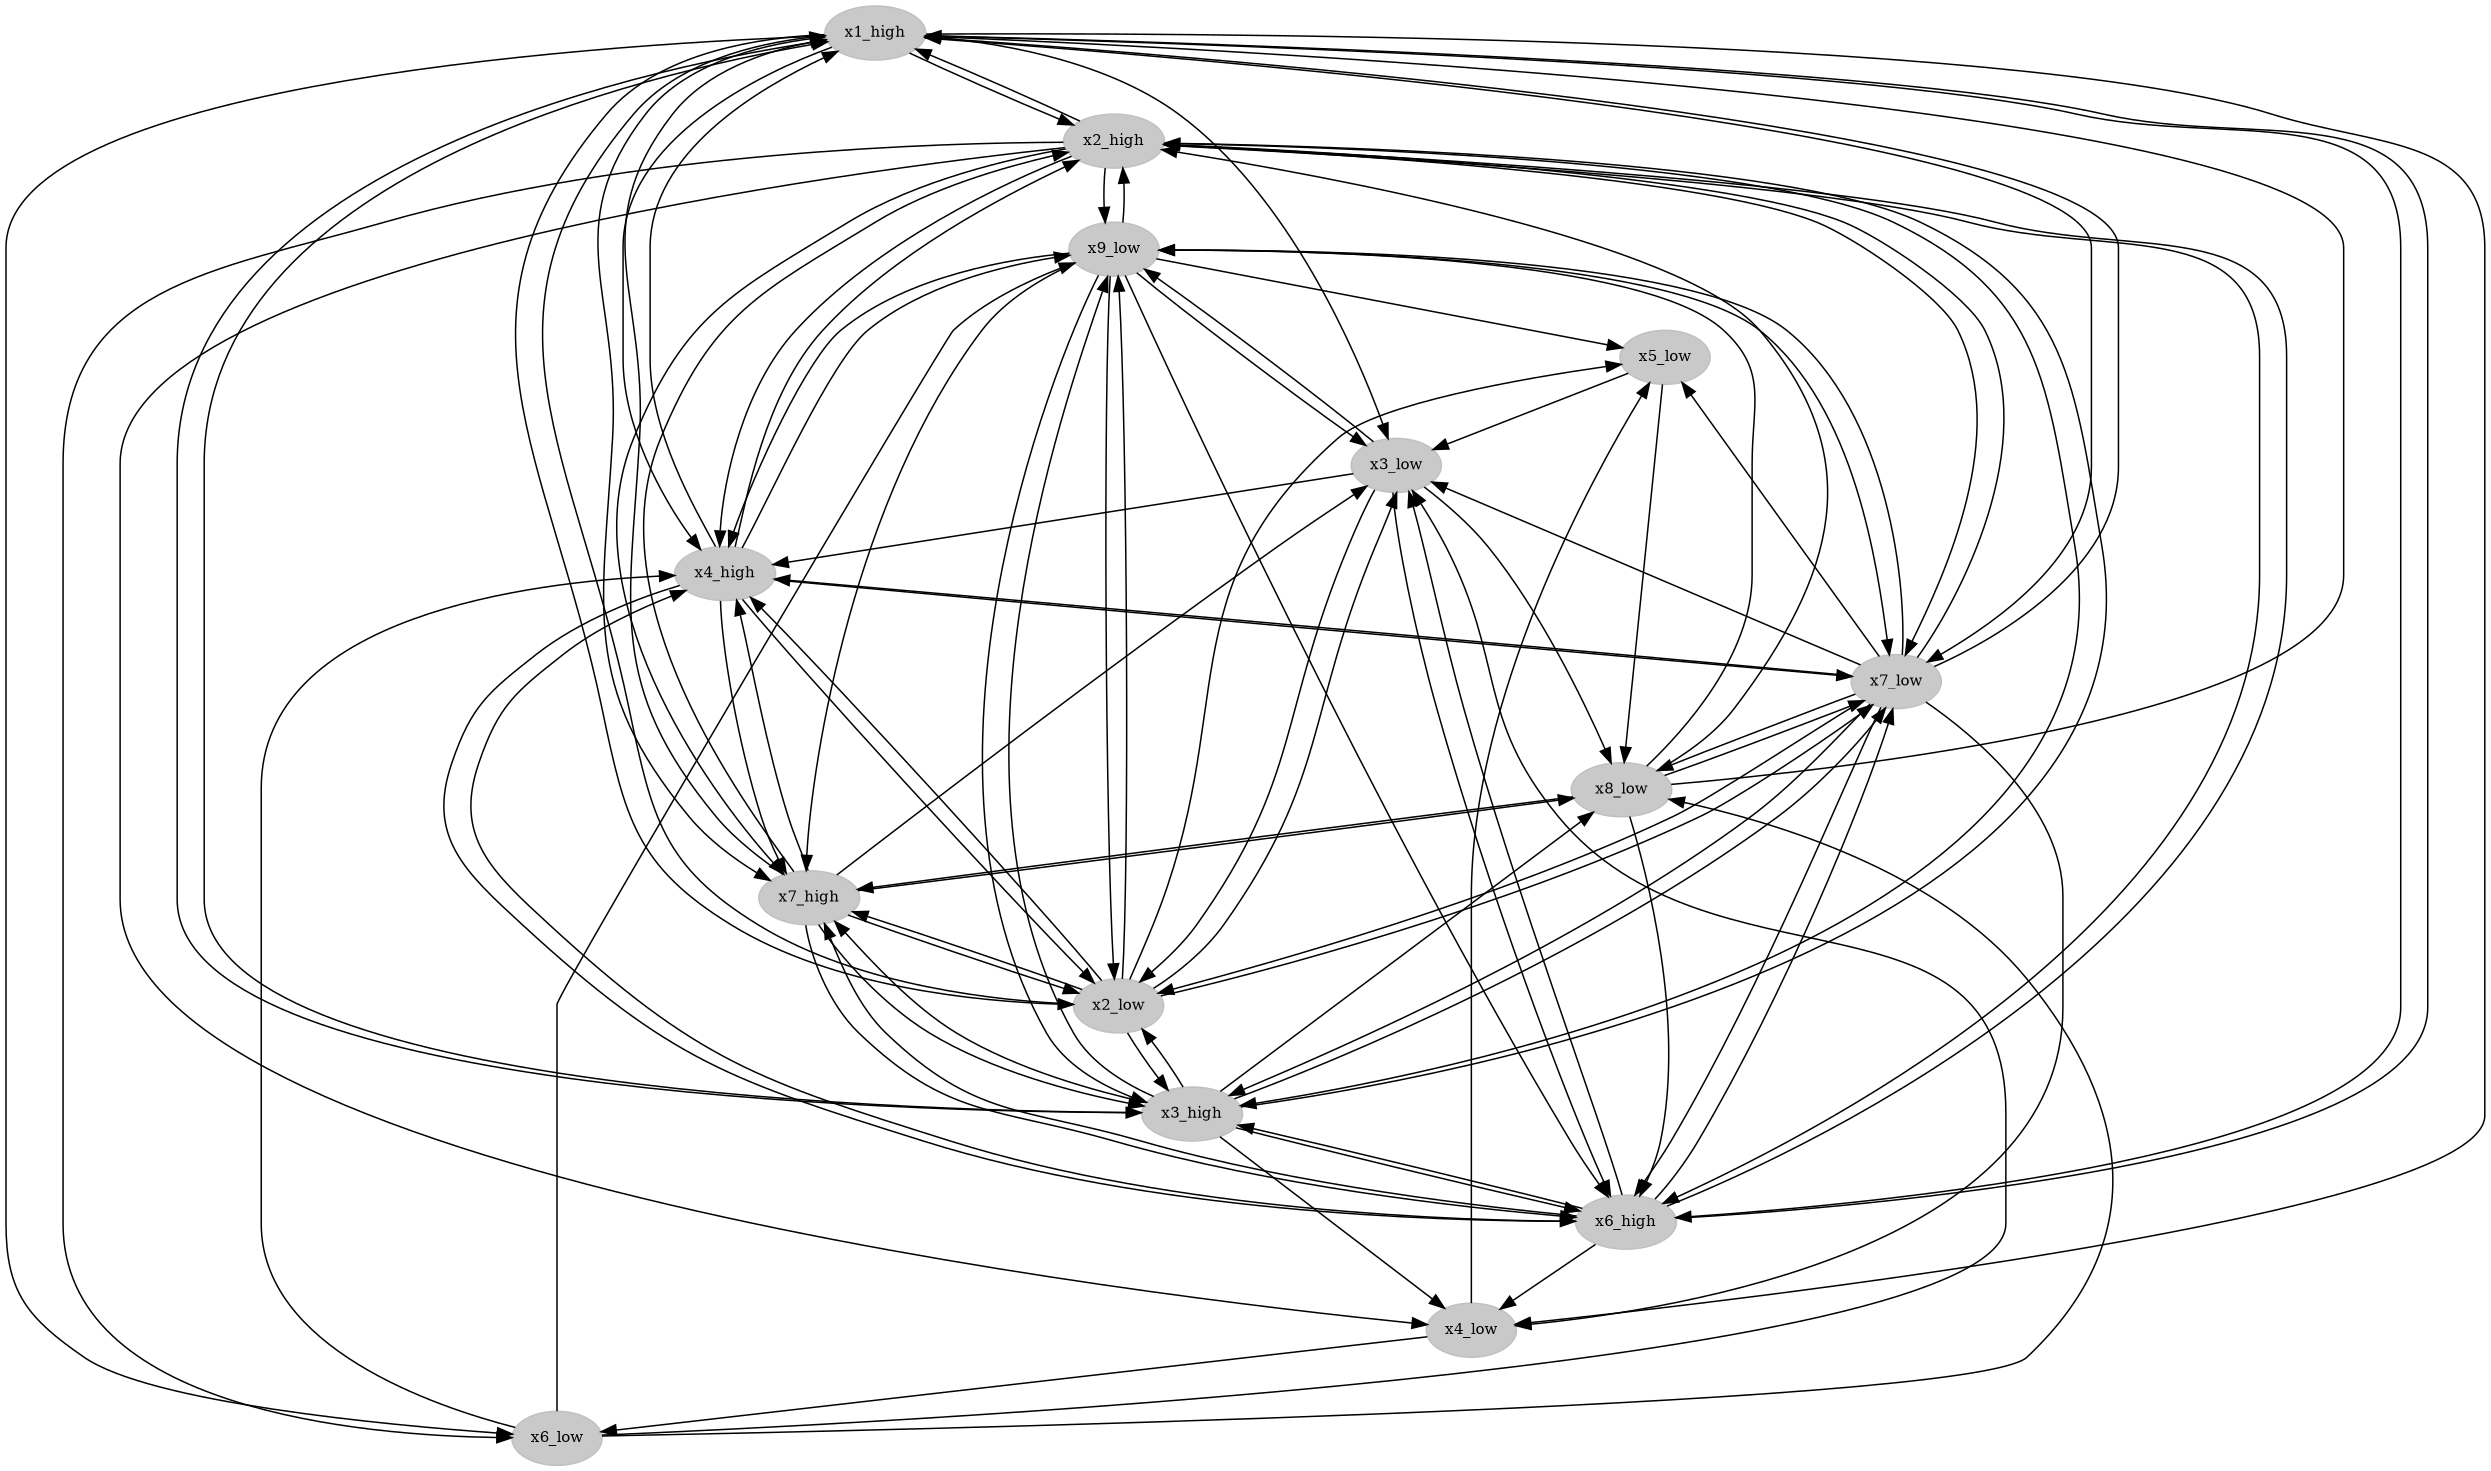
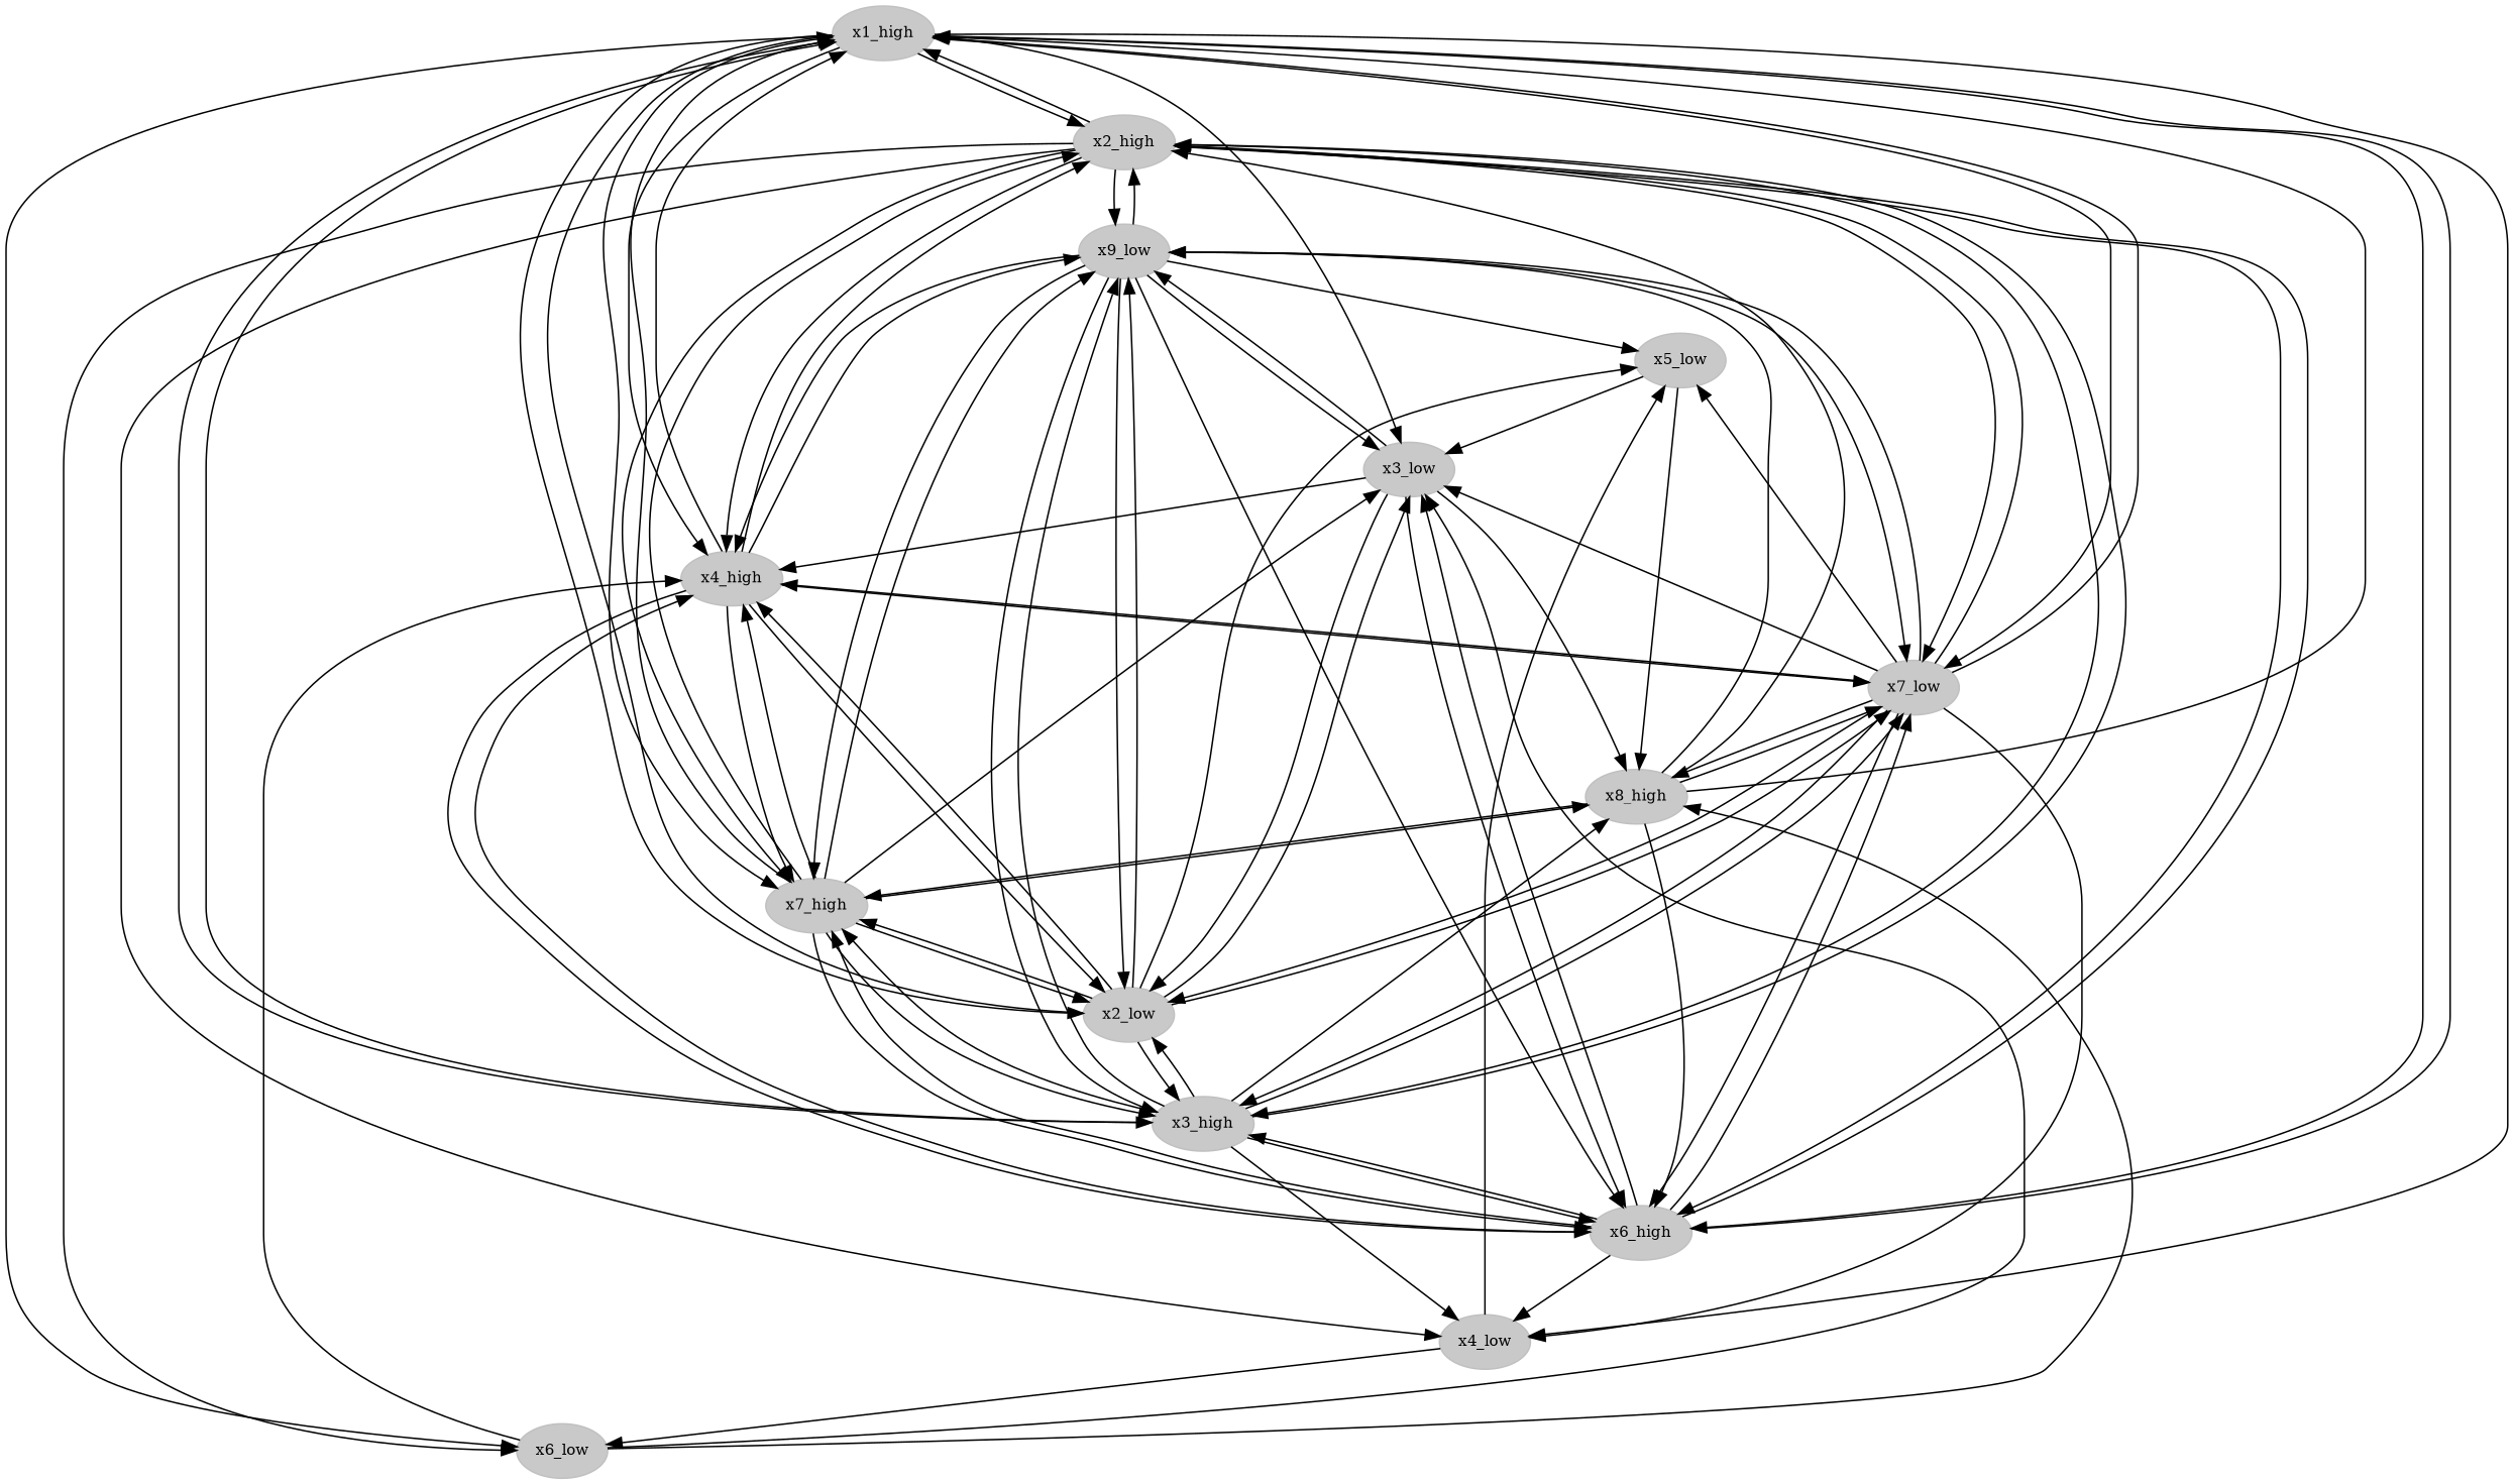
  digraph {
    node [color=gray fillcolor="#c9c9c9" fontsize=10 shape=oval style=filled]
    edge [color=black]
    n1 [label=x1_high width=0]
    n2 [label=x2_high width=0]
    n3 [label=x3_high width=0]
    n4 [label=x4_high width=0]
    n5 [label=x6_high width=0]
    n6 [label=x7_high width=0]
    n7 [label=x2_low width=0]
    n8 [label=x3_low width=0]
    n9 [label=x4_low width=0]
    n10 [label=x6_low width=0]
    n11 [label=x7_low width=0]
    n12 [label=x9_low width=0]
-   n13 [label=x8_low width=0]
+   n13 [label=x8_high width=0]
    n14 [label=x5_low width=0]
    n1 -> n2
    n1 -> n3
    n1 -> n4
    n1 -> n5
    n1 -> n6
    n1 -> n7
    n1 -> n8
    n1 -> n9
    n1 -> n10
    n1 -> n11
    n2 -> n1
    n2 -> n3
    n2 -> n4
    n2 -> n5
    n2 -> n6
    n2 -> n9
    n2 -> n10
    n2 -> n11
    n2 -> n12
    n3 -> n1
    n3 -> n2
    n3 -> n5
    n3 -> n6
    n3 -> n7
    n3 -> n9
    n3 -> n11
    n3 -> n12
    n3 -> n13
    n4 -> n1
    n4 -> n2
    n4 -> n5
    n4 -> n6
    n4 -> n7
    n4 -> n11
    n4 -> n12
    n5 -> n1
    n5 -> n2
    n5 -> n3
    n5 -> n4
    n5 -> n6
    n5 -> n8
    n5 -> n9
    n5 -> n11
    n6 -> n1
    n6 -> n2
    n6 -> n3
    n6 -> n4
    n6 -> n5
    n6 -> n7
    n6 -> n8
-   n10 -> n12
+   n6 -> n12
    n6 -> n13
    n7 -> n1
    n7 -> n3
    n7 -> n4
    n7 -> n6
    n7 -> n8
    n7 -> n11
    n7 -> n12
    n7 -> n14
    n8 -> n4
    n8 -> n5
    n8 -> n7
    n8 -> n12
    n8 -> n13
    n9 -> n10
    n9 -> n14
    n10 -> n4
    n10 -> n8
    n10 -> n13
    n11 -> n1
    n11 -> n2
    n11 -> n3
    n11 -> n4
    n11 -> n5
    n11 -> n7
    n11 -> n8
    n11 -> n9
    n11 -> n12
    n11 -> n13
    n11 -> n14
    n12 -> n2
    n12 -> n3
    n12 -> n4
    n12 -> n5
    n12 -> n6
    n12 -> n7
    n12 -> n8
    n12 -> n11
    n12 -> n14
    n13 -> n1
    n13 -> n2
    n13 -> n5
    n13 -> n6
    n13 -> n11
    n13 -> n12
    n14 -> n8
    n14 -> n13
  }
